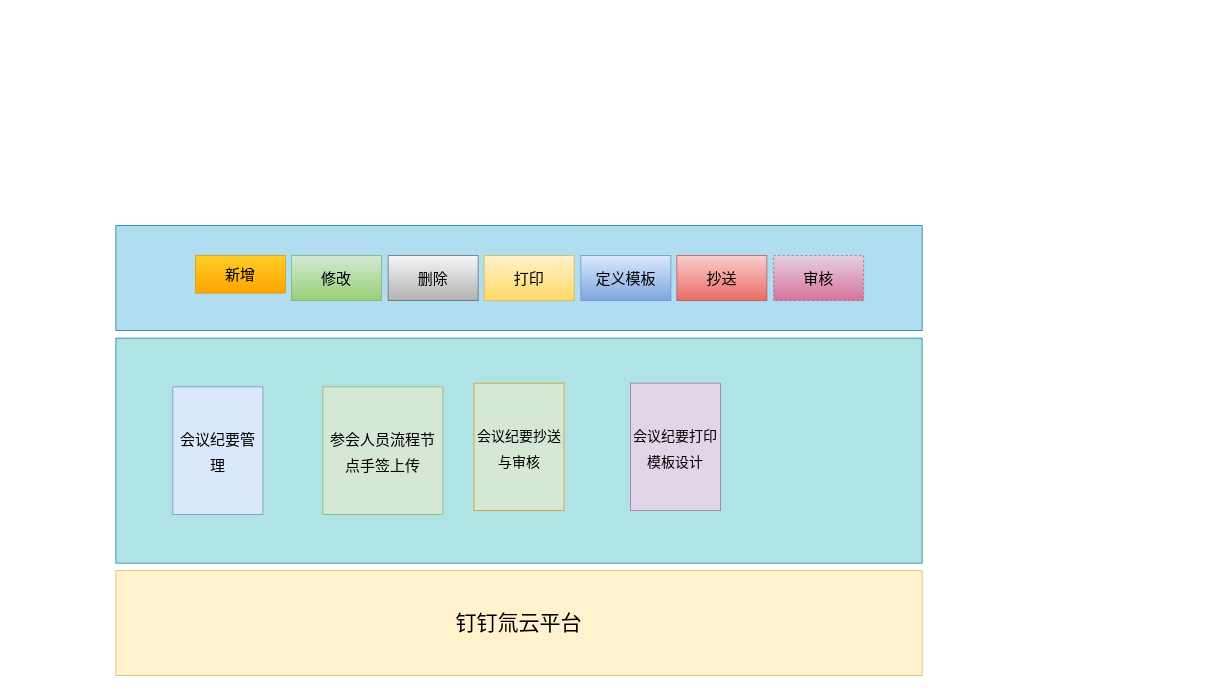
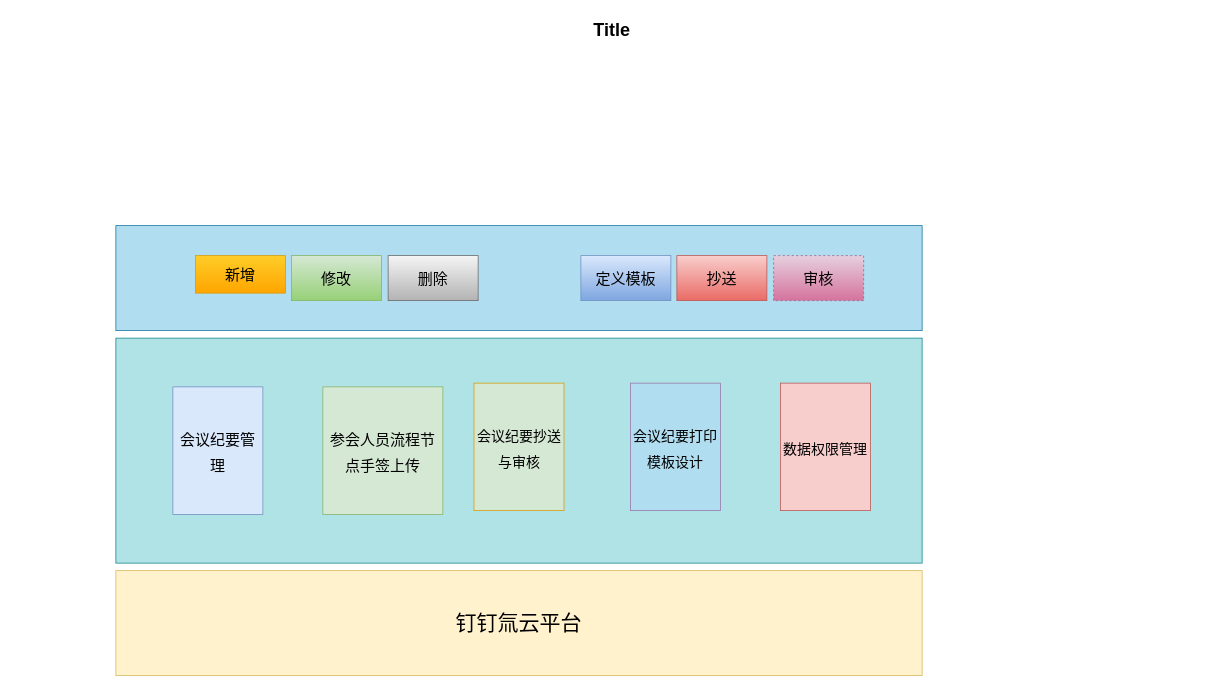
  <mxCell id="0" />
  <mxCell id="1" parent="0" />
  <mxCell id="2" value="" style="whiteSpace=wrap;html=1;strokeColor=#0e8088;strokeWidth=1;fillColor=#b0e3e6;fontSize=14;" parent="1" vertex="1"><mxGeometry x="154" y="450" width="1075" height="300" as="geometry" /></mxCell>
  <mxCell id="3" value="" style="whiteSpace=wrap;html=1;strokeColor=#10739e;strokeWidth=1;fillColor=#b1ddf0;fontSize=14;container=1;" parent="1" vertex="1"><mxGeometry x="154" y="300" width="1075" height="140" as="geometry" /></mxCell>
  <mxCell id="4" value="新增" style="rounded=0;whiteSpace=wrap;html=1;fontFamily=Garamond;fontSize=20;fillColor=#ffcd28;strokeColor=#d79b00;gradientColor=#ffa500;" vertex="1" parent="3"><mxGeometry x="106" y="40" width="120" height="50" as="geometry" /></mxCell>
  <mxCell id="5" value="修改" style="rounded=0;whiteSpace=wrap;html=1;fontFamily=Garamond;fontSize=20;fillColor=#d5e8d4;strokeColor=#82b366;gradientColor=#97d077;" vertex="1" parent="3"><mxGeometry x="234" y="40" width="120" height="60" as="geometry" /></mxCell>
  <mxCell id="6" value="删除" style="rounded=0;whiteSpace=wrap;html=1;fontFamily=Garamond;fontSize=20;fillColor=#f5f5f5;strokeColor=#666666;gradientColor=#b3b3b3;" vertex="1" parent="3"><mxGeometry x="363" y="40" width="120" height="60" as="geometry" /></mxCell>
- <mxCell id="7" value="打印" style="rounded=0;whiteSpace=wrap;html=1;fontFamily=Garamond;fontSize=20;fillColor=#fff2cc;gradientColor=#ffd966;strokeColor=#d6b656;" vertex="1" parent="3"><mxGeometry x="491" y="40" width="120" height="60" as="geometry" /></mxCell>
  <mxCell id="8" value="定义模板" style="rounded=0;whiteSpace=wrap;html=1;fontFamily=Garamond;fontSize=20;fillColor=#dae8fc;gradientColor=#7ea6e0;strokeColor=#6c8ebf;" vertex="1" parent="3"><mxGeometry x="620" y="40" width="120" height="60" as="geometry" /></mxCell>
  <mxCell id="9" value="抄送" style="rounded=0;whiteSpace=wrap;html=1;fontFamily=Garamond;fontSize=20;fillColor=#f8cecc;gradientColor=#ea6b66;strokeColor=#b85450;" vertex="1" parent="3"><mxGeometry x="748" y="40" width="120" height="60" as="geometry" /></mxCell>
  <mxCell id="10" value="审核" style="rounded=0;whiteSpace=wrap;html=1;fontFamily=Garamond;fontSize=20;fillColor=#e6d0de;gradientColor=#d5739d;strokeColor=#996185;dashed=1;" vertex="1" parent="3"><mxGeometry x="877" y="40" width="120" height="60" as="geometry" /></mxCell>
+ <mxCell id="11" value="Title" style="text;strokeColor=none;fillColor=none;html=1;fontSize=24;fontStyle=1;verticalAlign=middle;align=center;" parent="1" vertex="1"><mxGeometry x="20" y="20" width="1590" height="40" as="geometry" /></mxCell>
  <mxCell id="12" value="&lt;font style=&quot;font-size: 28px&quot;&gt;钉钉氚云平台&lt;/font&gt;" style="whiteSpace=wrap;html=1;strokeColor=#d6b656;strokeWidth=1;fillColor=#fff2cc;fontSize=14;" vertex="1" parent="1"><mxGeometry x="154" y="760" width="1075" height="140" as="geometry" /></mxCell>
  <mxCell id="13" value="&lt;font face=&quot;Garamond&quot; style=&quot;font-size: 20px&quot;&gt;会议纪要管理&lt;/font&gt;" style="rounded=0;whiteSpace=wrap;html=1;fontSize=28;fillColor=#dae8fc;strokeColor=#6c8ebf;" vertex="1" parent="1"><mxGeometry x="230" y="515" width="120" height="170" as="geometry" /></mxCell>
- <mxCell id="14" value="&lt;span style=&quot;font-size: 14.0pt&quot;&gt;会议纪要打印模板设计&lt;/span&gt;" style="rounded=0;whiteSpace=wrap;html=1;fontSize=28;fillColor=#e1d5e7;strokeColor=#9673a6;" vertex="1" parent="1"><mxGeometry x="840" y="510" width="120" height="170" as="geometry" /></mxCell>
+ <mxCell id="14" value="&lt;span style=&quot;font-size: 14.0pt&quot;&gt;会议纪要打印模板设计&lt;/span&gt;" style="rounded=0;whiteSpace=wrap;html=1;fontSize=28;fillColor=#b1ddf0;strokeColor=#9673a6;" vertex="1" parent="1"><mxGeometry x="840" y="510" width="120" height="170" as="geometry" /></mxCell>
  <mxCell id="15" value="&lt;span&gt;&lt;font style=&quot;font-size: 18.667px&quot;&gt;会议纪要抄送与审核&lt;/font&gt;&lt;/span&gt;" style="rounded=0;whiteSpace=wrap;html=1;fontSize=28;fillColor=#d5e8d4;strokeColor=#d79b00;" vertex="1" parent="1"><mxGeometry x="631.5" y="510" width="120" height="170" as="geometry" /></mxCell>
  <mxCell id="16" value="&lt;font style=&quot;font-size: 20px&quot;&gt;参会人员流程节点手签上传&lt;/font&gt;" style="rounded=0;whiteSpace=wrap;html=1;fontSize=28;fillColor=#d5e8d4;strokeColor=#82b366;fontStyle=0" vertex="1" parent="1"><mxGeometry x="430" y="515" width="160" height="170" as="geometry" /></mxCell>
+ <mxCell id="17" value="&lt;span style=&quot;font-size: 14.0pt&quot;&gt;数据权限管理&lt;/span&gt;" style="rounded=0;whiteSpace=wrap;html=1;fontSize=28;fillColor=#f8cecc;strokeColor=#b85450;" vertex="1" parent="1"><mxGeometry x="1040" y="510" width="120" height="170" as="geometry" /></mxCell>
